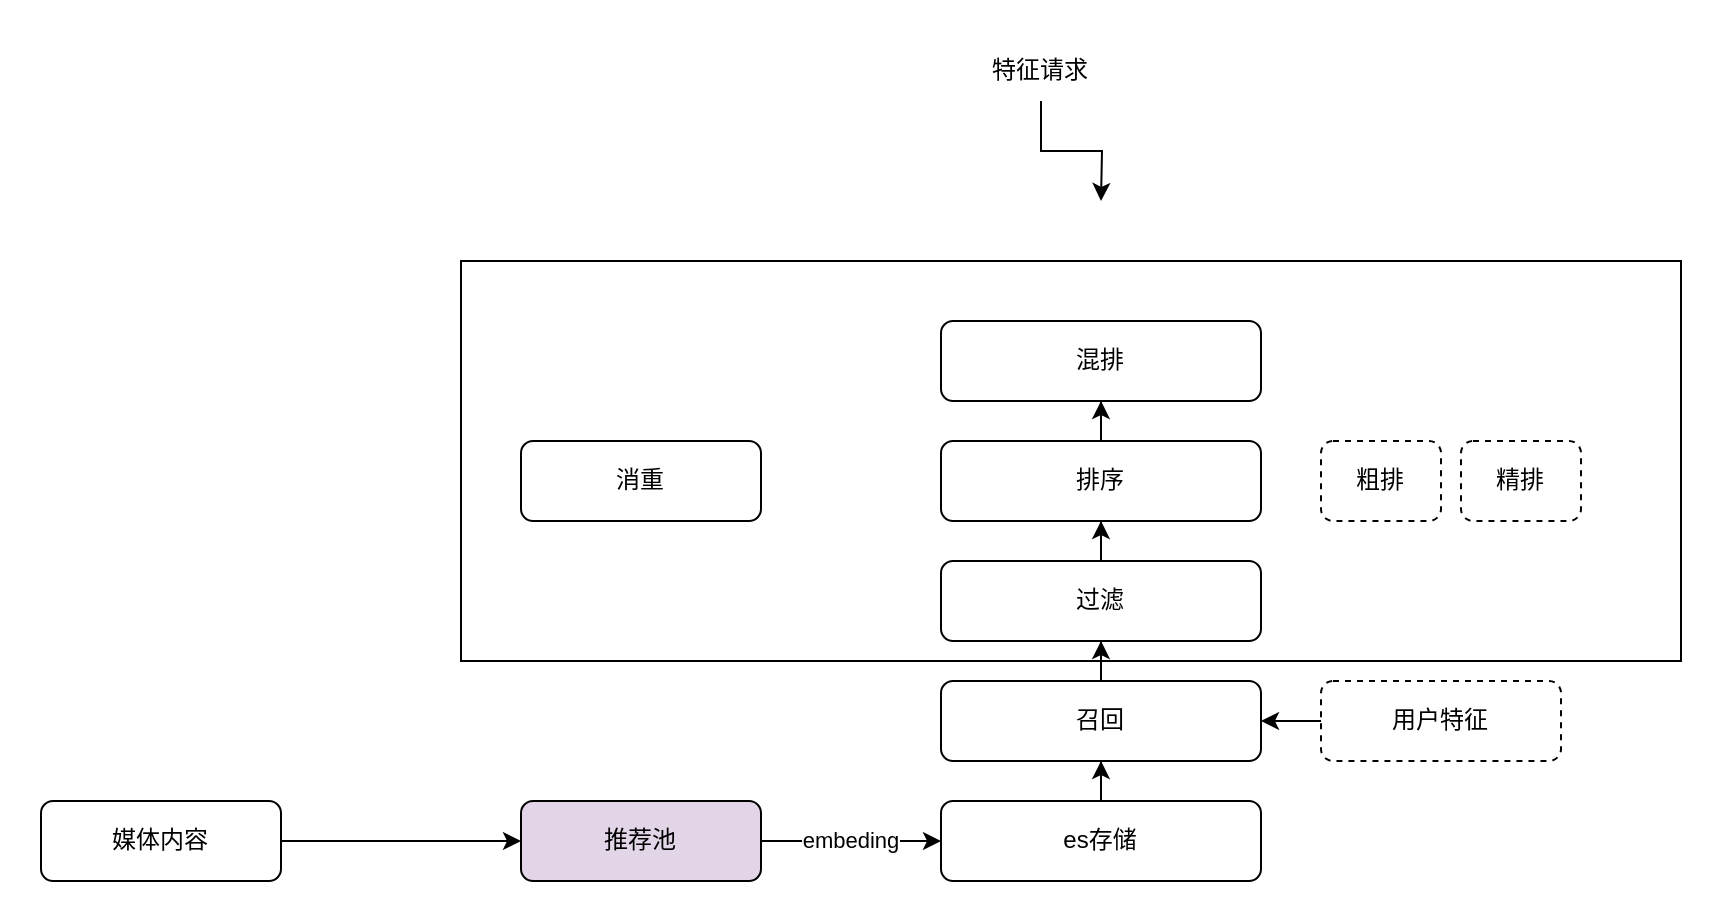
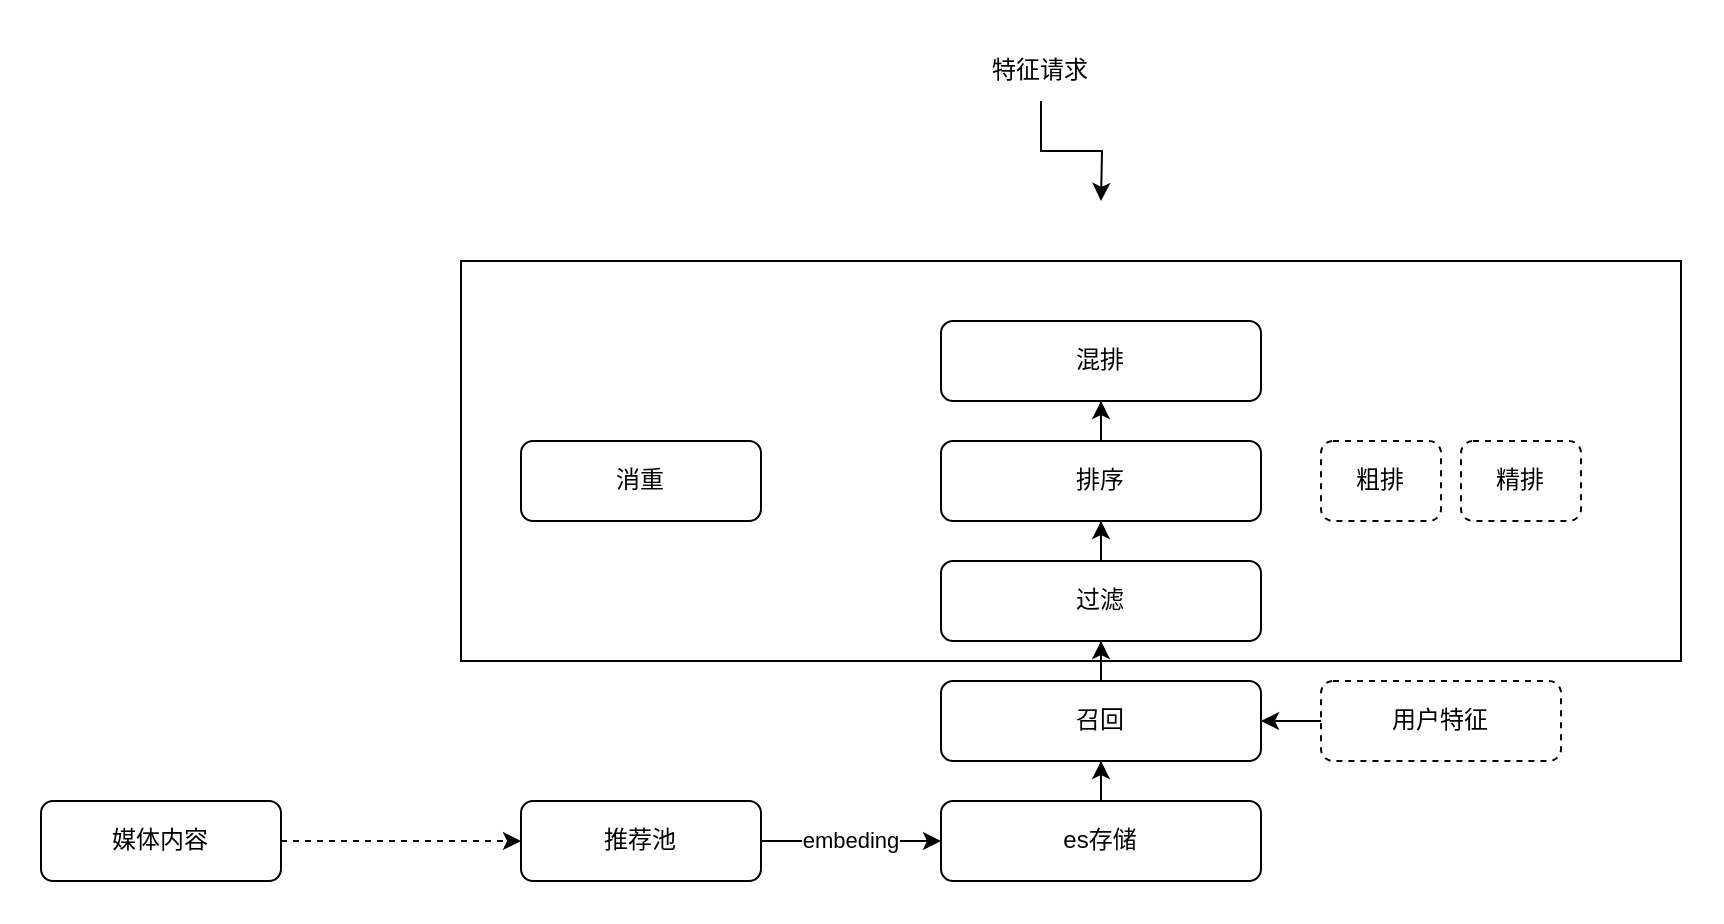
  <mxCell id="0" />
  <mxCell id="1" parent="0" />
  <mxCell id="2" value="" style="rounded=0;whiteSpace=wrap;html=1;" vertex="1" parent="1"><mxGeometry x="230" y="130" width="610" height="200" as="geometry" /></mxCell>
  <mxCell id="3" style="edgeStyle=orthogonalEdgeStyle;rounded=0;orthogonalLoop=1;jettySize=auto;html=1;exitX=0.5;exitY=0;exitDx=0;exitDy=0;" edge="1" parent="1" source="4" target="6"><mxGeometry relative="1" as="geometry" /></mxCell>
  <mxCell id="4" value="" style="rounded=1;whiteSpace=wrap;html=1;" vertex="1" parent="1"><mxGeometry x="470" y="340" width="160" height="40" as="geometry" /></mxCell>
  <mxCell id="5" style="edgeStyle=orthogonalEdgeStyle;rounded=0;orthogonalLoop=1;jettySize=auto;html=1;exitX=0.5;exitY=0;exitDx=0;exitDy=0;" edge="1" parent="1" source="6" target="8"><mxGeometry relative="1" as="geometry" /></mxCell>
  <mxCell id="6" value="过滤" style="rounded=1;whiteSpace=wrap;html=1;" vertex="1" parent="1"><mxGeometry x="470" y="280" width="160" height="40" as="geometry" /></mxCell>
  <mxCell id="7" style="edgeStyle=orthogonalEdgeStyle;rounded=0;orthogonalLoop=1;jettySize=auto;html=1;exitX=0.5;exitY=0;exitDx=0;exitDy=0;" edge="1" parent="1" source="8" target="9"><mxGeometry relative="1" as="geometry" /></mxCell>
  <mxCell id="8" value="排序" style="rounded=1;whiteSpace=wrap;html=1;" vertex="1" parent="1"><mxGeometry x="470" y="220" width="160" height="40" as="geometry" /></mxCell>
  <mxCell id="9" value="混排" style="rounded=1;whiteSpace=wrap;html=1;" vertex="1" parent="1"><mxGeometry x="470" y="160" width="160" height="40" as="geometry" /></mxCell>
  <mxCell id="10" value="embeding" style="edgeStyle=orthogonalEdgeStyle;rounded=0;orthogonalLoop=1;jettySize=auto;html=1;exitX=1;exitY=0.5;exitDx=0;exitDy=0;entryX=0;entryY=0.5;entryDx=0;entryDy=0;" edge="1" parent="1" source="11" target="14"><mxGeometry relative="1" as="geometry" /></mxCell>
- <mxCell id="11" value="推荐池" style="rounded=1;whiteSpace=wrap;html=1;fillColor=#e1d5e7;" vertex="1" parent="1"><mxGeometry x="260" y="400" width="120" height="40" as="geometry" /></mxCell>
+ <mxCell id="11" value="推荐池" style="rounded=1;whiteSpace=wrap;html=1;" vertex="1" parent="1"><mxGeometry x="260" y="400" width="120" height="40" as="geometry" /></mxCell>
  <mxCell id="12" value="召回" style="text;html=1;strokeColor=none;fillColor=none;align=center;verticalAlign=middle;whiteSpace=wrap;rounded=0;" vertex="1" parent="1"><mxGeometry x="520" y="345" width="60" height="30" as="geometry" /></mxCell>
  <mxCell id="13" style="edgeStyle=orthogonalEdgeStyle;rounded=0;orthogonalLoop=1;jettySize=auto;html=1;exitX=0.5;exitY=0;exitDx=0;exitDy=0;" edge="1" parent="1" source="14" target="4"><mxGeometry relative="1" as="geometry" /></mxCell>
  <mxCell id="14" value="es存储" style="rounded=1;whiteSpace=wrap;html=1;" vertex="1" parent="1"><mxGeometry x="470" y="400" width="160" height="40" as="geometry" /></mxCell>
  <mxCell id="15" value="消重" style="rounded=1;whiteSpace=wrap;html=1;" vertex="1" parent="1"><mxGeometry x="260" y="220" width="120" height="40" as="geometry" /></mxCell>
- <mxCell id="16" style="edgeStyle=orthogonalEdgeStyle;rounded=0;orthogonalLoop=1;jettySize=auto;html=1;exitX=1;exitY=0.5;exitDx=0;exitDy=0;" edge="1" parent="1" source="17" target="11"><mxGeometry relative="1" as="geometry" /></mxCell>
+ <mxCell id="16" style="edgeStyle=orthogonalEdgeStyle;rounded=0;orthogonalLoop=1;jettySize=auto;html=1;exitX=1;exitY=0.5;exitDx=0;exitDy=0;dashed=1;" edge="1" parent="1" source="17" target="11"><mxGeometry relative="1" as="geometry" /></mxCell>
  <mxCell id="17" value="媒体内容" style="rounded=1;whiteSpace=wrap;html=1;" vertex="1" parent="1"><mxGeometry x="20" y="400" width="120" height="40" as="geometry" /></mxCell>
  <mxCell id="18" value="粗排" style="rounded=1;whiteSpace=wrap;html=1;dashed=1;" vertex="1" parent="1"><mxGeometry x="660" y="220" width="60" height="40" as="geometry" /></mxCell>
  <mxCell id="19" value="精排" style="rounded=1;whiteSpace=wrap;html=1;dashed=1;" vertex="1" parent="1"><mxGeometry x="730" y="220" width="60" height="40" as="geometry" /></mxCell>
  <mxCell id="20" style="edgeStyle=orthogonalEdgeStyle;rounded=0;orthogonalLoop=1;jettySize=auto;html=1;exitX=0.5;exitY=1;exitDx=0;exitDy=0;" edge="1" parent="1" source="21"><mxGeometry relative="1" as="geometry"><mxPoint x="550" y="100" as="targetPoint" /></mxGeometry></mxCell>
  <mxCell id="21" value="特征请求" style="text;html=1;strokeColor=none;fillColor=none;align=center;verticalAlign=middle;whiteSpace=wrap;rounded=0;" vertex="1" parent="1"><mxGeometry x="490" y="20" width="60" height="30" as="geometry" /></mxCell>
  <mxCell id="22" style="edgeStyle=orthogonalEdgeStyle;rounded=0;orthogonalLoop=1;jettySize=auto;html=1;exitX=0;exitY=0.5;exitDx=0;exitDy=0;" edge="1" parent="1" source="23" target="4"><mxGeometry relative="1" as="geometry" /></mxCell>
  <mxCell id="23" value="用户特征" style="rounded=1;whiteSpace=wrap;html=1;dashed=1;" vertex="1" parent="1"><mxGeometry x="660" y="340" width="120" height="40" as="geometry" /></mxCell>
